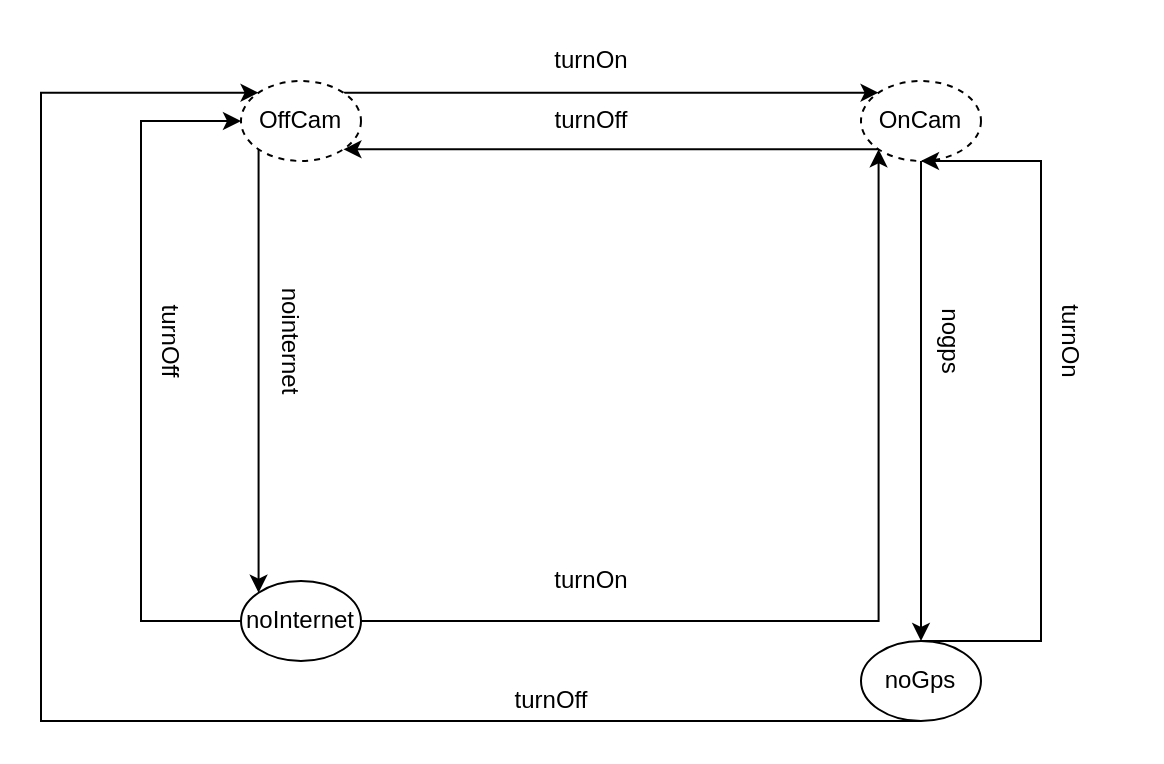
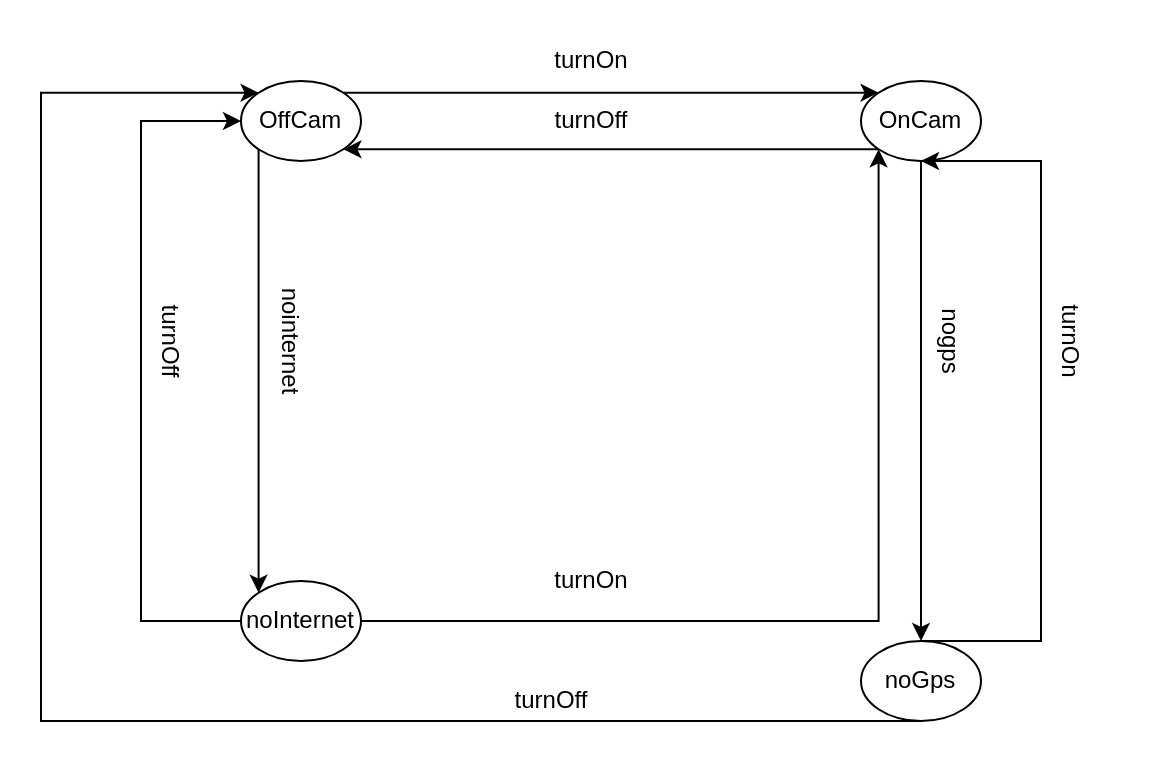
  <mxCell id="0" />
  <mxCell id="1" parent="0" />
  <mxCell id="2" style="edgeStyle=orthogonalEdgeStyle;rounded=0;orthogonalLoop=1;jettySize=auto;html=1;exitX=1;exitY=0;exitDx=0;exitDy=0;entryX=0;entryY=0;entryDx=0;entryDy=0;" edge="1" parent="1" source="4" target="7"><mxGeometry relative="1" as="geometry" /></mxCell>
  <mxCell id="3" style="edgeStyle=orthogonalEdgeStyle;rounded=0;orthogonalLoop=1;jettySize=auto;html=1;exitX=0;exitY=1;exitDx=0;exitDy=0;entryX=0;entryY=0;entryDx=0;entryDy=0;" edge="1" parent="1" source="4" target="10"><mxGeometry relative="1" as="geometry" /></mxCell>
- <mxCell id="4" value="OffCam" style="ellipse;whiteSpace=wrap;html=1;dashed=1;" vertex="1" parent="1"><mxGeometry x="120" y="40" width="60" height="40" as="geometry" /></mxCell>
+ <mxCell id="4" value="OffCam" style="ellipse;whiteSpace=wrap;html=1;" vertex="1" parent="1"><mxGeometry x="120" y="40" width="60" height="40" as="geometry" /></mxCell>
  <mxCell id="5" style="edgeStyle=orthogonalEdgeStyle;rounded=0;orthogonalLoop=1;jettySize=auto;html=1;exitX=0;exitY=1;exitDx=0;exitDy=0;entryX=1;entryY=1;entryDx=0;entryDy=0;" edge="1" parent="1" source="7" target="4"><mxGeometry relative="1" as="geometry" /></mxCell>
  <mxCell id="6" style="edgeStyle=orthogonalEdgeStyle;rounded=0;orthogonalLoop=1;jettySize=auto;html=1;exitX=0.5;exitY=1;exitDx=0;exitDy=0;entryX=0.5;entryY=0;entryDx=0;entryDy=0;" edge="1" parent="1" source="7" target="13"><mxGeometry relative="1" as="geometry" /></mxCell>
- <mxCell id="7" value="OnCam" style="ellipse;whiteSpace=wrap;html=1;dashed=1;" vertex="1" parent="1"><mxGeometry x="430" y="40" width="60" height="40" as="geometry" /></mxCell>
+ <mxCell id="7" value="OnCam" style="ellipse;whiteSpace=wrap;html=1;" vertex="1" parent="1"><mxGeometry x="430" y="40" width="60" height="40" as="geometry" /></mxCell>
  <mxCell id="8" style="edgeStyle=orthogonalEdgeStyle;rounded=0;orthogonalLoop=1;jettySize=auto;html=1;exitX=0;exitY=0.5;exitDx=0;exitDy=0;entryX=0;entryY=0.5;entryDx=0;entryDy=0;" edge="1" parent="1" source="10" target="4"><mxGeometry relative="1" as="geometry"><Array as="points"><mxPoint x="70" y="310" /><mxPoint x="70" y="60" /></Array></mxGeometry></mxCell>
  <mxCell id="9" style="edgeStyle=orthogonalEdgeStyle;rounded=0;orthogonalLoop=1;jettySize=auto;html=1;exitX=1;exitY=0.5;exitDx=0;exitDy=0;entryX=0;entryY=1;entryDx=0;entryDy=0;" edge="1" parent="1" source="10" target="7"><mxGeometry relative="1" as="geometry" /></mxCell>
  <mxCell id="10" value="noInternet" style="ellipse;whiteSpace=wrap;html=1;" vertex="1" parent="1"><mxGeometry x="120" y="290" width="60" height="40" as="geometry" /></mxCell>
  <mxCell id="11" style="edgeStyle=orthogonalEdgeStyle;rounded=0;orthogonalLoop=1;jettySize=auto;html=1;exitX=0.5;exitY=0;exitDx=0;exitDy=0;entryX=0.5;entryY=1;entryDx=0;entryDy=0;" edge="1" parent="1" source="13" target="7"><mxGeometry relative="1" as="geometry"><Array as="points"><mxPoint x="520" y="320" /><mxPoint x="520" y="80" /></Array></mxGeometry></mxCell>
  <mxCell id="12" style="edgeStyle=orthogonalEdgeStyle;rounded=0;orthogonalLoop=1;jettySize=auto;html=1;exitX=0.5;exitY=1;exitDx=0;exitDy=0;entryX=0;entryY=0;entryDx=0;entryDy=0;" edge="1" parent="1" source="13" target="4"><mxGeometry relative="1" as="geometry"><Array as="points"><mxPoint x="20" y="360" /><mxPoint x="20" y="46" /></Array></mxGeometry></mxCell>
  <mxCell id="13" value="&lt;span style=&quot;white-space: normal&quot;&gt;noGps&lt;/span&gt;" style="ellipse;whiteSpace=wrap;html=1;" vertex="1" parent="1"><mxGeometry x="430" y="320" width="60" height="40" as="geometry" /></mxCell>
  <mxCell id="14" value="turnOn" style="text;html=1;align=center;verticalAlign=middle;resizable=0;points=[];;autosize=1;" vertex="1" parent="1"><mxGeometry x="270" y="20" width="50" height="20" as="geometry" /></mxCell>
  <mxCell id="15" value="turnOn" style="text;html=1;align=center;verticalAlign=middle;resizable=0;points=[];;autosize=1;rotation=0;" vertex="1" parent="1"><mxGeometry x="270" y="280" width="50" height="20" as="geometry" /></mxCell>
  <mxCell id="16" value="turnOn" style="text;html=1;align=center;verticalAlign=middle;resizable=0;points=[];;autosize=1;rotation=90;" vertex="1" parent="1"><mxGeometry x="510" y="160" width="50" height="20" as="geometry" /></mxCell>
  <mxCell id="17" value="nogps" style="text;html=1;align=center;verticalAlign=middle;resizable=0;points=[];;autosize=1;rotation=90;" vertex="1" parent="1"><mxGeometry x="450" y="160" width="50" height="20" as="geometry" /></mxCell>
  <mxCell id="18" value="nointernet" style="text;html=1;align=center;verticalAlign=middle;resizable=0;points=[];;autosize=1;flipH=1;rotation=90;" vertex="1" parent="1"><mxGeometry x="110" y="160" width="70" height="20" as="geometry" /></mxCell>
  <mxCell id="19" value="turnOff" style="text;html=1;align=center;verticalAlign=middle;resizable=0;points=[];;autosize=1;" vertex="1" parent="1"><mxGeometry x="270" y="50" width="50" height="20" as="geometry" /></mxCell>
  <mxCell id="20" value="turnOff" style="text;html=1;align=center;verticalAlign=middle;resizable=0;points=[];;autosize=1;" vertex="1" parent="1"><mxGeometry x="250" y="340" width="50" height="20" as="geometry" /></mxCell>
  <mxCell id="21" value="turnOff" style="text;html=1;align=center;verticalAlign=middle;resizable=0;points=[];;autosize=1;rotation=90;" vertex="1" parent="1"><mxGeometry x="60" y="160" width="50" height="20" as="geometry" /></mxCell>
